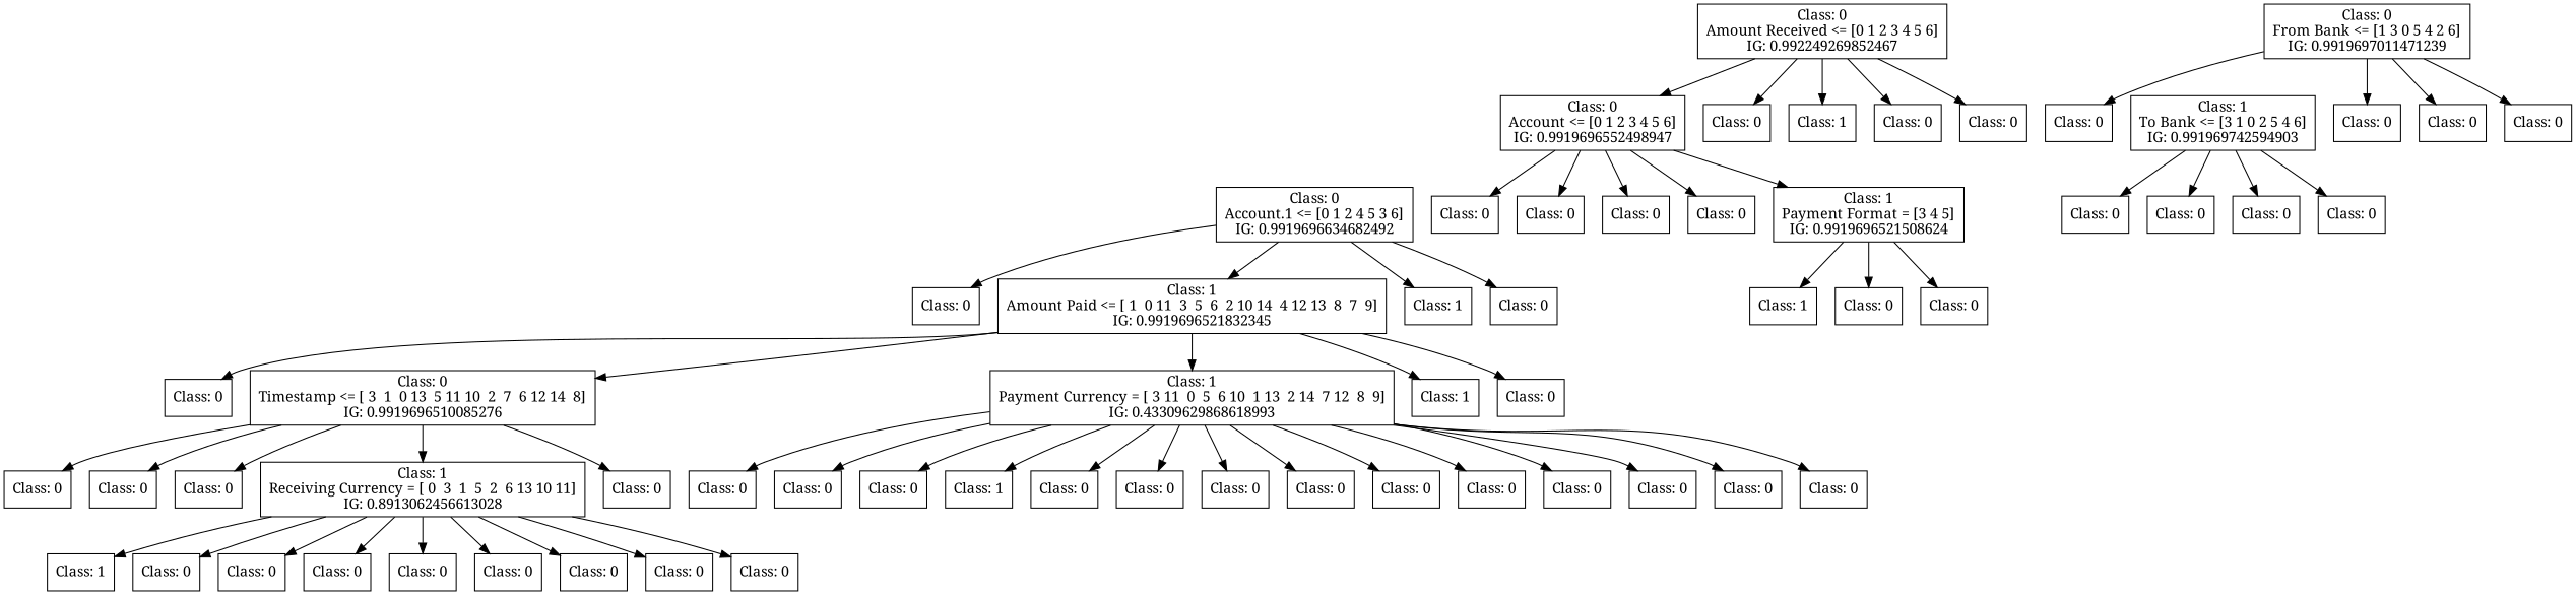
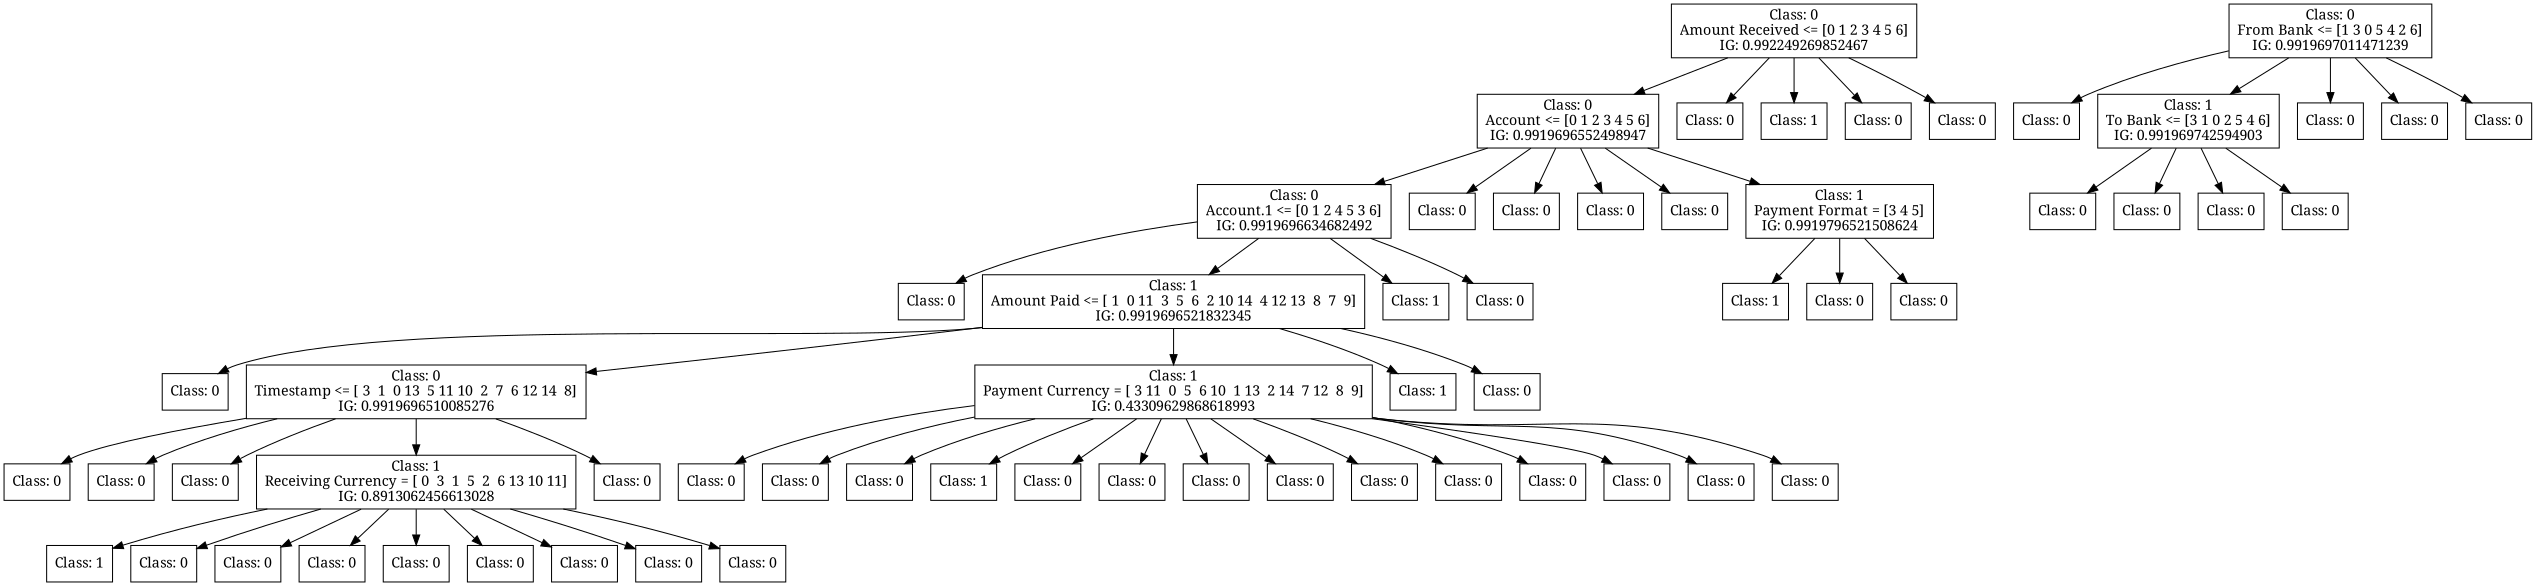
  digraph {
    fontname="Noto Serif"
    rankdir=TD
    node [fontname="Noto Serif" shape=box]
    edge [fontname="Noto Serif"]
    n1 [label="Class: 0\nAmount Received <= [0 1 2 3 4 5 6]\nIG: 0.992249269852467"]
    n2 [label="Class: 0\nAccount <= [0 1 2 3 4 5 6]\nIG: 0.9919696552498947"]
    n3 [label="Class: 0\n"]
    n4 [label="Class: 1\n"]
    n5 [label="Class: 0\n"]
    n6 [label="Class: 0\n"]
    n7 [label="Class: 0\nAccount.1 <= [0 1 2 4 5 3 6]\nIG: 0.9919696634682492"]
    n8 [label="Class: 0\n"]
    n9 [label="Class: 0\n"]
    n10 [label="Class: 0\n"]
    n11 [label="Class: 0\n"]
-   n12 [label="Class: 1\nPayment Format = [3 4 5]\nIG: 0.9919696521508624"]
+   n12 [label="Class: 1\nPayment Format = [3 4 5]\nIG: 0.9919796521508624"]
    n13 [label="Class: 0\n"]
    n14 [label="Class: 1\nAmount Paid <= [ 1  0 11  3  5  6  2 10 14  4 12 13  8  7  9]\nIG: 0.9919696521832345"]
    n15 [label="Class: 1\n"]
    n16 [label="Class: 0\n"]
    n17 [label="Class: 0\nFrom Bank <= [1 3 0 5 4 2 6]\nIG: 0.9919697011471239"]
    n18 [label="Class: 0\n"]
    n19 [label="Class: 1\nTo Bank <= [3 1 0 2 5 4 6]\nIG: 0.991969742594903"]
    n20 [label="Class: 0\n"]
    n21 [label="Class: 0\n"]
    n22 [label="Class: 0\n"]
    n23 [label="Class: 0\n"]
    n24 [label="Class: 0\nTimestamp <= [ 3  1  0 13  5 11 10  2  7  6 12 14  8]\nIG: 0.9919696510085276"]
    n25 [label="Class: 1\nPayment Currency = [ 3 11  0  5  6 10  1 13  2 14  7 12  8  9]\nIG: 0.43309629868618993"]
    n26 [label="Class: 1\n"]
    n27 [label="Class: 0\n"]
    n28 [label="Class: 0\n"]
    n29 [label="Class: 0\n"]
    n30 [label="Class: 0\n"]
    n31 [label="Class: 0\n"]
    n32 [label="Class: 1\n"]
    n33 [label="Class: 0\n"]
    n34 [label="Class: 0\n"]
    n35 [label="Class: 0\n"]
    n36 [label="Class: 0\n"]
    n37 [label="Class: 0\n"]
    n38 [label="Class: 1\nReceiving Currency = [ 0  3  1  5  2  6 13 10 11]\nIG: 0.8913062456613028"]
    n39 [label="Class: 0\n"]
    n40 [label="Class: 0\n"]
    n41 [label="Class: 0\n"]
    n42 [label="Class: 0\n"]
    n43 [label="Class: 1\n"]
    n44 [label="Class: 0\n"]
    n45 [label="Class: 0\n"]
    n46 [label="Class: 0\n"]
    n47 [label="Class: 0\n"]
    n48 [label="Class: 0\n"]
    n49 [label="Class: 0\n"]
    n50 [label="Class: 0\n"]
    n51 [label="Class: 0\n"]
    n52 [label="Class: 0\n"]
    n53 [label="Class: 0\n"]
    n54 [label="Class: 1\n"]
    n55 [label="Class: 0\n"]
    n56 [label="Class: 0\n"]
    n57 [label="Class: 0\n"]
    n58 [label="Class: 0\n"]
    n59 [label="Class: 0\n"]
    n60 [label="Class: 0\n"]
    n61 [label="Class: 0\n"]
    n62 [label="Class: 0\n"]
    n1 -> n2
    n1 -> n3
    n1 -> n4
    n1 -> n5
    n1 -> n6
+   n2 -> n7
    n2 -> n8
    n2 -> n9
    n2 -> n10
    n2 -> n11
    n2 -> n12
    n7 -> n13
    n7 -> n14
    n7 -> n15
    n7 -> n16
    n12 -> n32
    n12 -> n33
    n12 -> n34
    n14 -> n23
    n14 -> n24
    n14 -> n25
    n14 -> n26
    n14 -> n27
    n17 -> n18
+   n17 -> n19
    n17 -> n20
    n17 -> n21
    n17 -> n22
    n19 -> n28
    n19 -> n29
    n19 -> n30
    n19 -> n31
    n24 -> n35
    n24 -> n36
    n24 -> n37
    n24 -> n38
    n24 -> n39
    n25 -> n40
    n25 -> n41
    n25 -> n42
    n25 -> n43
    n25 -> n44
    n25 -> n45
    n25 -> n46
    n25 -> n47
    n25 -> n48
    n25 -> n49
    n25 -> n50
    n25 -> n51
    n25 -> n52
    n25 -> n53
    n38 -> n54
    n38 -> n55
    n38 -> n56
    n38 -> n57
    n38 -> n58
    n38 -> n59
    n38 -> n60
    n38 -> n61
    n38 -> n62
  }
